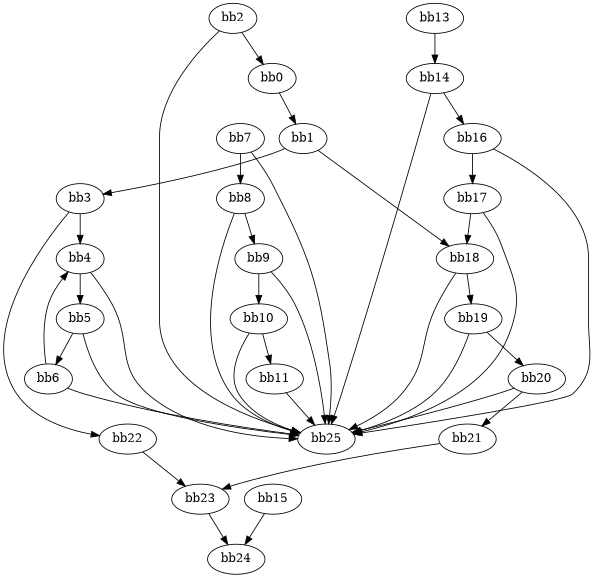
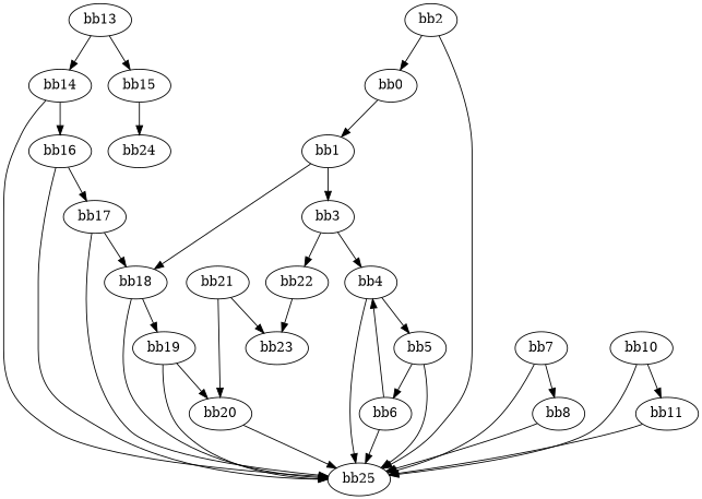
  digraph {
    n1 [label="bb0\l"]
    n2 [label="bb1\l"]
    n3 [label="bb3\l"]
    n4 [label="bb18\l"]
    n5 [label="bb2\l"]
    n6 [label="bb25\l"]
    n7 [label="bb4\l"]
    n8 [label="bb22\l"]
    n9 [label="bb5\l"]
    n10 [label="bb23\l"]
    n11 [label="bb6\l"]
    n12 [label="bb7\l"]
    n13 [label="bb8\l"]
-   n14 [label="bb9\l"]
    n15 [label="bb10\l"]
    n16 [label="bb11\l"]
    n17 [label="bb13\l"]
    n18 [label="bb14\l"]
    n19 [label="bb15\l"]
    n20 [label="bb16\l"]
    n21 [label="bb24\l"]
    n22 [label="bb17\l"]
    n23 [label="bb19\l"]
    n24 [label="bb20\l"]
    n25 [label="bb21\l"]
    n1 -> n2
    n2 -> n3
    n2 -> n4
    n3 -> n7
    n3 -> n8
    n4 -> n6
    n4 -> n23
    n5 -> n1
    n5 -> n6
    n7 -> n6
    n7 -> n9
    n8 -> n10
    n9 -> n6
    n9 -> n11
-   n10 -> n21
    n11 -> n6
    n11 -> n7
    n12 -> n6
    n12 -> n13
    n13 -> n6
-   n13 -> n14
-   n14 -> n6
-   n14 -> n15
    n15 -> n6
    n15 -> n16
    n16 -> n6
    n17 -> n18
+   n17 -> n19
    n18 -> n6
    n18 -> n20
    n19 -> n21
    n20 -> n6
    n20 -> n22
    n22 -> n4
    n22 -> n6
    n23 -> n6
    n23 -> n24
    n24 -> n6
-   n24 -> n25
+   n25 -> n24
    n25 -> n10
  }
